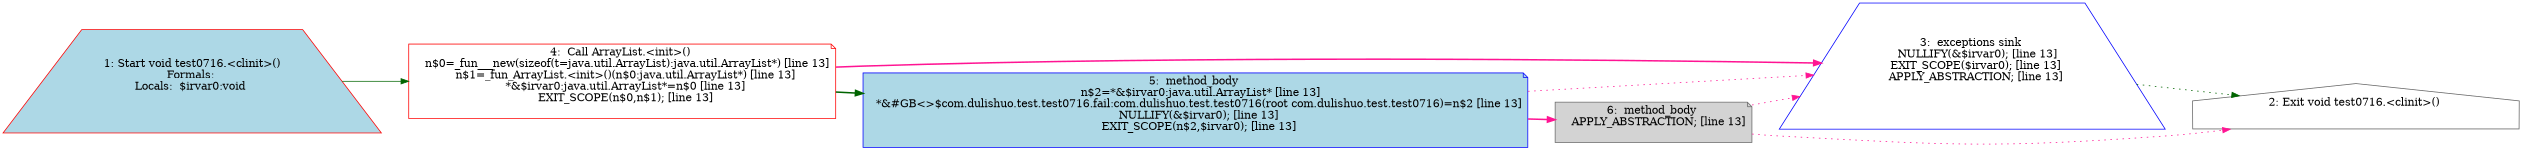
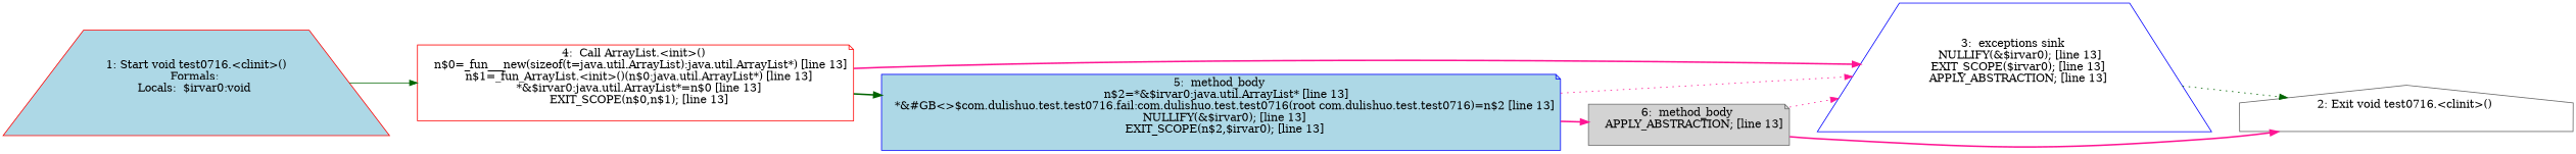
  digraph {
    rankdir=LR
    node [color=red style=filled fillcolor=white shape=note]
    edge [color=deeppink style=bold]
    n1 [label="1: Start void test0716.<clinit>()\nFormals: \nLocals:  $irvar0:void \n  " fillcolor=lightblue shape=trapezium]
    n2 [label="4:  Call ArrayList.<init>() \n   n$0=_fun___new(sizeof(t=java.util.ArrayList):java.util.ArrayList*) [line 13]\n  n$1=_fun_ArrayList.<init>()(n$0:java.util.ArrayList*) [line 13]\n  *&$irvar0:java.util.ArrayList*=n$0 [line 13]\n  EXIT_SCOPE(n$0,n$1); [line 13]\n "]
    n3 [label="3:  exceptions sink \n   NULLIFY(&$irvar0); [line 13]\n  EXIT_SCOPE($irvar0); [line 13]\n  APPLY_ABSTRACTION; [line 13]\n " shape=trapezium color=blue]
    n4 [label="5:  method_body \n   n$2=*&$irvar0:java.util.ArrayList* [line 13]\n  *&#GB<>$com.dulishuo.test.test0716.fail:com.dulishuo.test.test0716(root com.dulishuo.test.test0716)=n$2 [line 13]\n  NULLIFY(&$irvar0); [line 13]\n  EXIT_SCOPE(n$2,$irvar0); [line 13]\n " fillcolor=lightblue color=blue]
    n5 [color=gray40 label="2: Exit void test0716.<clinit>() \n  " shape=house]
    n6 [label="6:  method_body \n   APPLY_ABSTRACTION; [line 13]\n " fillcolor=lightgrey color=gray40]
    n1 -> n2 [color=darkgreen style=solid]
    n2 -> n3
    n2 -> n4 [color=darkgreen]
    n3 -> n5 [color=darkgreen style=dotted]
    n4 -> n3 [style=dotted]
    n4 -> n6
    n6 -> n3 [style=dotted]
-   n6 -> n5 [style=dotted]
+   n6 -> n5
  }
